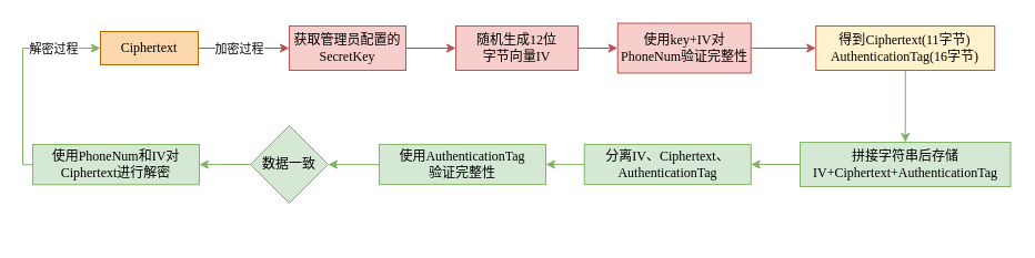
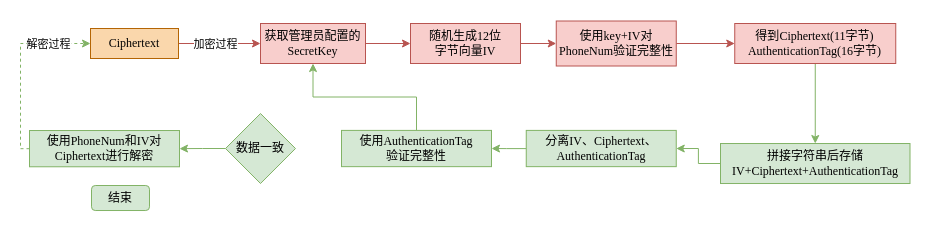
  <mxCell id="0" />
  <mxCell id="1" parent="0" />
  <mxCell id="2" style="edgeStyle=orthogonalEdgeStyle;rounded=0;orthogonalLoop=1;jettySize=auto;html=1;entryX=0;entryY=0.5;entryDx=0;entryDy=0;fillColor=#f8cecc;strokeColor=#b85450;fontFamily=宋体;" parent="1" source="4" target="6" edge="1"><mxGeometry relative="1" as="geometry" /></mxCell>
  <mxCell id="3" value="加密过程" style="edgeLabel;html=1;align=center;verticalAlign=middle;resizable=0;points=[];fontFamily=宋体;" parent="2" vertex="1" connectable="0"><mxGeometry x="-0.128" y="3" relative="1" as="geometry"><mxPoint y="3" as="offset" /></mxGeometry></mxCell>
  <mxCell id="4" value="&lt;font face=&quot;Times New Roman&quot;&gt;Ciphertext&lt;/font&gt;" style="rounded=0;whiteSpace=wrap;html=1;fillColor=#fad7ac;strokeColor=#b46504;fontFamily=宋体;" parent="1" vertex="1"><mxGeometry x="90" y="28" width="88" height="30" as="geometry" /></mxCell>
  <mxCell id="5" style="edgeStyle=orthogonalEdgeStyle;rounded=0;orthogonalLoop=1;jettySize=auto;html=1;entryX=0;entryY=0.5;entryDx=0;entryDy=0;fillColor=#f8cecc;strokeColor=#b85450;fontFamily=宋体;" parent="1" source="6" target="8" edge="1"><mxGeometry relative="1" as="geometry" /></mxCell>
  <mxCell id="6" value="获取管理员配置的&lt;font face=&quot;Times New Roman&quot;&gt;SecretKey&lt;/font&gt;" style="rounded=0;whiteSpace=wrap;html=1;fillColor=#f8cecc;strokeColor=#b85450;fontFamily=宋体;" parent="1" vertex="1"><mxGeometry x="260" y="23" width="105" height="40" as="geometry" /></mxCell>
  <mxCell id="7" style="edgeStyle=orthogonalEdgeStyle;rounded=0;orthogonalLoop=1;jettySize=auto;html=1;entryX=0;entryY=0.5;entryDx=0;entryDy=0;fillColor=#f8cecc;strokeColor=#b85450;fontFamily=宋体;" parent="1" source="8" target="10" edge="1"><mxGeometry relative="1" as="geometry" /></mxCell>
  <mxCell id="8" value="随机生成&lt;font face=&quot;Times New Roman&quot;&gt;12&lt;/font&gt;位&lt;br&gt;字节向量&lt;font face=&quot;Times New Roman&quot;&gt;IV&lt;/font&gt;" style="rounded=0;whiteSpace=wrap;html=1;fillColor=#f8cecc;strokeColor=#b85450;fontFamily=宋体;" parent="1" vertex="1"><mxGeometry x="410" y="23" width="110" height="40" as="geometry" /></mxCell>
  <mxCell id="9" style="edgeStyle=orthogonalEdgeStyle;rounded=0;orthogonalLoop=1;jettySize=auto;html=1;entryX=0;entryY=0.5;entryDx=0;entryDy=0;fillColor=#f8cecc;strokeColor=#b85450;fontFamily=宋体;" parent="1" source="10" target="12" edge="1"><mxGeometry relative="1" as="geometry" /></mxCell>
  <mxCell id="10" value="使用&lt;font face=&quot;Times New Roman&quot;&gt;key+IV&lt;/font&gt;对&lt;font face=&quot;Times New Roman&quot;&gt;PhoneNum&lt;/font&gt;验证完整性" style="rounded=0;whiteSpace=wrap;html=1;fillColor=#f8cecc;strokeColor=#b85450;fontFamily=宋体;" parent="1" vertex="1"><mxGeometry x="555.75" y="20.5" width="120" height="45" as="geometry" /></mxCell>
  <mxCell id="11" style="edgeStyle=orthogonalEdgeStyle;rounded=0;orthogonalLoop=1;jettySize=auto;html=1;entryX=0.5;entryY=0;entryDx=0;entryDy=0;fillColor=#d5e8d4;strokeColor=#82b366;fontFamily=宋体;" parent="1" source="12" target="14" edge="1"><mxGeometry relative="1" as="geometry" /></mxCell>
- <mxCell id="12" value="得到&lt;font face=&quot;Times New Roman&quot;&gt;Ciphertext(11&lt;/font&gt;字节&lt;font face=&quot;Times New Roman&quot;&gt;)&lt;/font&gt;&lt;br&gt;&lt;font face=&quot;Times New Roman&quot;&gt;AuthenticationTag&lt;/font&gt;(16字节)" style="rounded=0;whiteSpace=wrap;html=1;fillColor=#fff2cc;strokeColor=#b85450;fontFamily=宋体;" parent="1" vertex="1"><mxGeometry x="734.25" y="23" width="161" height="40" as="geometry" /></mxCell>
+ <mxCell id="12" value="得到&lt;font face=&quot;Times New Roman&quot;&gt;Ciphertext(11&lt;/font&gt;字节&lt;font face=&quot;Times New Roman&quot;&gt;)&lt;/font&gt;&lt;br&gt;&lt;font face=&quot;Times New Roman&quot;&gt;AuthenticationTag&lt;/font&gt;(16字节)" style="rounded=0;whiteSpace=wrap;html=1;fillColor=#f8cecc;strokeColor=#b85450;fontFamily=宋体;" parent="1" vertex="1"><mxGeometry x="734.25" y="23" width="161" height="40" as="geometry" /></mxCell>
  <mxCell id="13" style="edgeStyle=orthogonalEdgeStyle;rounded=0;orthogonalLoop=1;jettySize=auto;html=1;entryX=1;entryY=0.5;entryDx=0;entryDy=0;fillColor=#d5e8d4;strokeColor=#82b366;fontFamily=宋体;" parent="1" source="14" target="16" edge="1"><mxGeometry relative="1" as="geometry" /></mxCell>
- <mxCell id="14" value="拼接字符串后存储&lt;font face=&quot;Times New Roman&quot;&gt;IV+Ciphertext+AuthenticationTag&lt;/font&gt;" style="rounded=0;whiteSpace=wrap;html=1;fillColor=#d5e8d4;strokeColor=#82b366;fontFamily=宋体;" parent="1" vertex="1"><mxGeometry x="720" y="128.02" width="189.5" height="40" as="geometry" /></mxCell>
+ <mxCell id="14" value="拼接字符串后存储&lt;font face=&quot;Times New Roman&quot;&gt;IV+Ciphertext+AuthenticationTag&lt;/font&gt;" style="rounded=0;whiteSpace=wrap;html=1;fillColor=#d5e8d4;strokeColor=#82b366;fontFamily=宋体;" parent="1" vertex="1"><mxGeometry x="720" y="143.02" width="189.5" height="40" as="geometry" /></mxCell>
  <mxCell id="15" style="edgeStyle=orthogonalEdgeStyle;rounded=0;orthogonalLoop=1;jettySize=auto;html=1;entryX=1;entryY=0.5;entryDx=0;entryDy=0;fillColor=#d5e8d4;strokeColor=#82b366;fontFamily=宋体;" parent="1" source="16" target="21" edge="1"><mxGeometry relative="1" as="geometry" /></mxCell>
  <mxCell id="16" value="分离&lt;font face=&quot;Times New Roman&quot;&gt;IV、Ciphertext、AuthenticationTag&lt;/font&gt;" style="rounded=0;whiteSpace=wrap;html=1;fillColor=#d5e8d4;strokeColor=#82b366;fontFamily=宋体;" parent="1" vertex="1"><mxGeometry x="525.75" y="129.9" width="150" height="36.25" as="geometry" /></mxCell>
- <mxCell id="17" style="edgeStyle=orthogonalEdgeStyle;rounded=0;orthogonalLoop=1;jettySize=auto;html=1;entryX=0;entryY=0.5;entryDx=0;entryDy=0;fillColor=#d5e8d4;strokeColor=#82b366;fontFamily=宋体;" parent="1" source="19" target="4" edge="1"><mxGeometry relative="1" as="geometry"><Array as="points"><mxPoint x="20" y="148" /><mxPoint x="20" y="43" /></Array></mxGeometry></mxCell>
+ <mxCell id="17" style="edgeStyle=orthogonalEdgeStyle;rounded=0;orthogonalLoop=1;jettySize=auto;html=1;entryX=0;entryY=0.5;entryDx=0;entryDy=0;fillColor=#d5e8d4;strokeColor=#82b366;fontFamily=宋体;dashed=1;" parent="1" source="19" target="4" edge="1"><mxGeometry relative="1" as="geometry"><Array as="points"><mxPoint x="20" y="148" /><mxPoint x="20" y="43" /></Array></mxGeometry></mxCell>
  <mxCell id="18" value="解密过程" style="edgeLabel;html=1;align=center;verticalAlign=middle;resizable=0;points=[];fontFamily=宋体;" parent="17" vertex="1" connectable="0"><mxGeometry x="0.547" relative="1" as="geometry"><mxPoint as="offset" /></mxGeometry></mxCell>
  <mxCell id="19" value="使用&lt;font face=&quot;Times New Roman&quot;&gt;PhoneNum&lt;/font&gt;和&lt;font face=&quot;Times New Roman&quot;&gt;IV&lt;/font&gt;对&lt;font face=&quot;Times New Roman&quot;&gt;Ciphertext&lt;/font&gt;进行解密" style="rounded=0;whiteSpace=wrap;html=1;fillColor=#d5e8d4;strokeColor=#82b366;fontFamily=宋体;" parent="1" vertex="1"><mxGeometry x="29" y="130.02" width="150" height="36.25" as="geometry" /></mxCell>
- <mxCell id="20" style="edgeStyle=orthogonalEdgeStyle;rounded=0;orthogonalLoop=1;jettySize=auto;html=1;entryX=1;entryY=0.5;entryDx=0;entryDy=0;fillColor=#d5e8d4;strokeColor=#82b366;fontFamily=宋体;" parent="1" source="21" target="23" edge="1"><mxGeometry relative="1" as="geometry" /></mxCell>
+ <mxCell id="20" style="edgeStyle=orthogonalEdgeStyle;rounded=0;orthogonalLoop=1;jettySize=auto;html=1;fillColor=#d5e8d4;strokeColor=#82b366;fontFamily=宋体;" parent="1" source="21" target="6" edge="1"><mxGeometry relative="1" as="geometry" /></mxCell>
  <mxCell id="21" value="使用&lt;font face=&quot;Times New Roman&quot;&gt;AuthenticationTag&lt;/font&gt;&lt;br&gt;验证完整性" style="rounded=0;whiteSpace=wrap;html=1;fillColor=#d5e8d4;strokeColor=#82b366;fontFamily=宋体;" parent="1" vertex="1"><mxGeometry x="341" y="129.9" width="150" height="36.25" as="geometry" /></mxCell>
  <mxCell id="22" style="edgeStyle=orthogonalEdgeStyle;rounded=0;orthogonalLoop=1;jettySize=auto;html=1;entryX=1;entryY=0.5;entryDx=0;entryDy=0;fillColor=#d5e8d4;strokeColor=#82b366;fontFamily=宋体;" parent="1" source="23" target="19" edge="1"><mxGeometry relative="1" as="geometry" /></mxCell>
  <mxCell id="23" value="数据一致" style="rhombus;whiteSpace=wrap;html=1;fillColor=#d5e8d4;strokeColor=#82b366;fontFamily=宋体;" parent="1" vertex="1"><mxGeometry x="225" y="113.02" width="70" height="70" as="geometry" /></mxCell>
+ <mxCell id="24" value="结束" style="rounded=1;whiteSpace=wrap;html=1;fillColor=#d5e8d4;strokeColor=#82b366;fontFamily=宋体;" parent="1" vertex="1"><mxGeometry x="91" y="185" width="58" height="25.02" as="geometry" /></mxCell>
